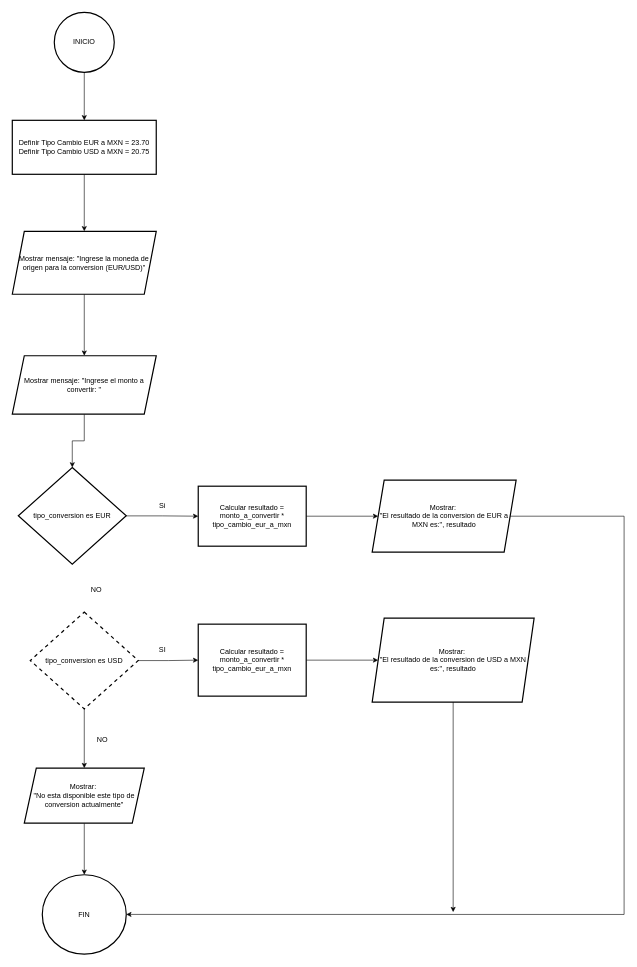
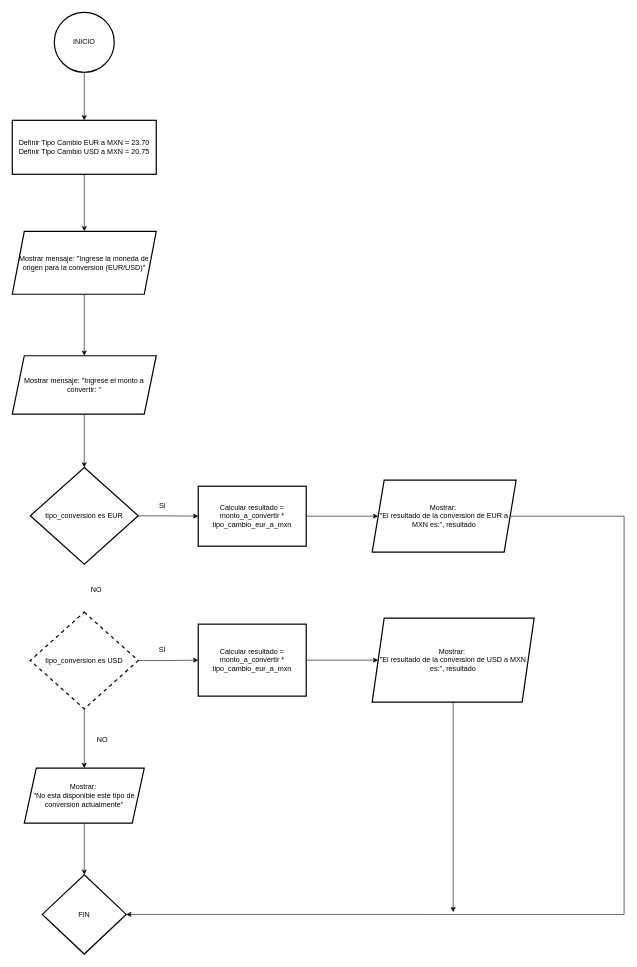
  <mxCell id="0" />
  <mxCell id="1" parent="0" />
  <mxCell id="2" value="" style="edgeStyle=orthogonalEdgeStyle;rounded=0;orthogonalLoop=1;jettySize=auto;html=1;" edge="1" parent="1" source="3" target="5"><mxGeometry relative="1" as="geometry" /></mxCell>
  <mxCell id="3" value="INICIO" style="strokeWidth=2;html=1;shape=mxgraph.flowchart.start_2;whiteSpace=wrap;" vertex="1" parent="1"><mxGeometry x="90" y="20" width="100" height="100" as="geometry" /></mxCell>
  <mxCell id="4" value="" style="edgeStyle=orthogonalEdgeStyle;rounded=0;orthogonalLoop=1;jettySize=auto;html=1;" edge="1" parent="1" source="5" target="7"><mxGeometry relative="1" as="geometry" /></mxCell>
  <mxCell id="5" value="Definir Tipo Cambio EUR a MXN = 23.70&lt;br&gt;Definir Tipo Cambio USD a MXN&amp;nbsp;= 20.75" style="whiteSpace=wrap;html=1;strokeWidth=2;" vertex="1" parent="1"><mxGeometry x="20" y="200" width="240" height="90" as="geometry" /></mxCell>
  <mxCell id="6" value="" style="edgeStyle=orthogonalEdgeStyle;rounded=0;orthogonalLoop=1;jettySize=auto;html=1;" edge="1" parent="1" source="7" target="9"><mxGeometry relative="1" as="geometry" /></mxCell>
  <mxCell id="7" value="Mostrar mensaje: &quot;Ingrese la moneda de origen para la conversion (EUR/USD)&quot;" style="shape=parallelogram;perimeter=parallelogramPerimeter;whiteSpace=wrap;html=1;fixedSize=1;strokeWidth=2;" vertex="1" parent="1"><mxGeometry x="20" y="385" width="240" height="105" as="geometry" /></mxCell>
  <mxCell id="8" value="" style="edgeStyle=orthogonalEdgeStyle;rounded=0;orthogonalLoop=1;jettySize=auto;html=1;" edge="1" parent="1" source="9" target="11"><mxGeometry relative="1" as="geometry" /></mxCell>
  <mxCell id="9" value="Mostrar mensaje: &quot;Ingrese el monto a convertir: &quot;" style="shape=parallelogram;perimeter=parallelogramPerimeter;whiteSpace=wrap;html=1;fixedSize=1;strokeWidth=2;" vertex="1" parent="1"><mxGeometry x="20" y="592.5" width="240" height="97.5" as="geometry" /></mxCell>
  <mxCell id="10" value="" style="edgeStyle=orthogonalEdgeStyle;rounded=0;orthogonalLoop=1;jettySize=auto;html=1;" edge="1" parent="1" source="11" target="13"><mxGeometry relative="1" as="geometry" /></mxCell>
- <mxCell id="11" value="tipo_conversion es EUR" style="rhombus;whiteSpace=wrap;html=1;strokeWidth=2;" vertex="1" parent="1"><mxGeometry x="30" y="778.75" width="180" height="161.25" as="geometry" /></mxCell>
+ <mxCell id="11" value="tipo_conversion es EUR" style="rhombus;whiteSpace=wrap;html=1;strokeWidth=2;" vertex="1" parent="1"><mxGeometry x="50" y="778.75" width="180" height="161.25" as="geometry" /></mxCell>
  <mxCell id="12" value="" style="edgeStyle=orthogonalEdgeStyle;rounded=0;orthogonalLoop=1;jettySize=auto;html=1;" edge="1" parent="1" source="13" target="14"><mxGeometry relative="1" as="geometry" /></mxCell>
  <mxCell id="13" value="Calcular resultado = monto_a_convertir * tipo_cambio_eur_a_mxn" style="whiteSpace=wrap;html=1;strokeWidth=2;" vertex="1" parent="1"><mxGeometry x="330" y="810" width="180" height="100.01" as="geometry" /></mxCell>
  <mxCell id="14" value="Mostrar:&amp;nbsp;&lt;div&gt;&quot;El resultado de la conversion de EUR a MXN es:&quot;, resultado&lt;/div&gt;" style="shape=parallelogram;perimeter=parallelogramPerimeter;whiteSpace=wrap;html=1;fixedSize=1;strokeWidth=2;" vertex="1" parent="1"><mxGeometry x="620" y="800" width="240" height="120" as="geometry" /></mxCell>
  <mxCell id="15" value="Si" style="text;html=1;align=center;verticalAlign=middle;resizable=0;points=[];autosize=1;strokeColor=none;fillColor=none;" vertex="1" parent="1"><mxGeometry x="255" y="828" width="30" height="30" as="geometry" /></mxCell>
  <mxCell id="16" value="" style="edgeStyle=orthogonalEdgeStyle;rounded=0;orthogonalLoop=1;jettySize=auto;html=1;" edge="1" parent="1" source="18" target="20"><mxGeometry relative="1" as="geometry" /></mxCell>
  <mxCell id="17" value="" style="edgeStyle=orthogonalEdgeStyle;rounded=0;orthogonalLoop=1;jettySize=auto;html=1;" edge="1" parent="1" source="18" target="23"><mxGeometry relative="1" as="geometry" /></mxCell>
  <mxCell id="18" value="tipo_conversion es USD" style="rhombus;whiteSpace=wrap;html=1;strokeWidth=2;dashed=1;" vertex="1" parent="1"><mxGeometry x="50" y="1020" width="180" height="161.25" as="geometry" /></mxCell>
  <mxCell id="19" value="" style="edgeStyle=orthogonalEdgeStyle;rounded=0;orthogonalLoop=1;jettySize=auto;html=1;" edge="1" parent="1" source="20" target="21"><mxGeometry relative="1" as="geometry" /></mxCell>
  <mxCell id="20" value="Calcular resultado = monto_a_convertir * tipo_cambio_eur_a_mxn" style="whiteSpace=wrap;html=1;strokeWidth=2;" vertex="1" parent="1"><mxGeometry x="330" y="1040" width="180" height="120.01" as="geometry" /></mxCell>
  <mxCell id="21" value="Mostrar:&amp;nbsp;&lt;div&gt;&quot;El resultado de la conversion de USD a MXN es:&quot;, resultado&lt;/div&gt;" style="shape=parallelogram;perimeter=parallelogramPerimeter;whiteSpace=wrap;html=1;fixedSize=1;strokeWidth=2;" vertex="1" parent="1"><mxGeometry x="620" y="1030" width="270" height="140" as="geometry" /></mxCell>
  <mxCell id="22" value="" style="edgeStyle=orthogonalEdgeStyle;rounded=0;orthogonalLoop=1;jettySize=auto;html=1;" edge="1" parent="1" source="23" target="24"><mxGeometry relative="1" as="geometry" /></mxCell>
  <mxCell id="23" value="Mostrar:&amp;nbsp;&lt;div&gt;&quot;No esta disponible este tipo de conversion actualmente&quot;&lt;/div&gt;" style="shape=parallelogram;perimeter=parallelogramPerimeter;whiteSpace=wrap;html=1;fixedSize=1;strokeWidth=2;" vertex="1" parent="1"><mxGeometry x="40" y="1280" width="200" height="91.88" as="geometry" /></mxCell>
- <mxCell id="24" value="FIN" style="ellipse;whiteSpace=wrap;html=1;strokeWidth=2;" vertex="1" parent="1"><mxGeometry x="70" y="1457.82" width="140" height="132.18" as="geometry" /></mxCell>
+ <mxCell id="24" value="FIN" style="rhombus;whiteSpace=wrap;html=1;strokeWidth=2;" vertex="1" parent="1"><mxGeometry x="70" y="1457.82" width="140" height="132.18" as="geometry" /></mxCell>
  <mxCell id="25" value="" style="endArrow=classic;html=1;rounded=0;exitX=1;exitY=0.5;exitDx=0;exitDy=0;entryX=1;entryY=0.5;entryDx=0;entryDy=0;" edge="1" parent="1" source="14" target="24"><mxGeometry width="50" height="50" relative="1" as="geometry"><mxPoint x="430" y="970" as="sourcePoint" /><mxPoint x="490" y="1010" as="targetPoint" /><Array as="points"><mxPoint x="1040" y="860" /><mxPoint x="1040" y="1524" /></Array></mxGeometry></mxCell>
  <mxCell id="26" value="" style="endArrow=classic;html=1;rounded=0;exitX=0.5;exitY=1;exitDx=0;exitDy=0;" edge="1" parent="1" source="21"><mxGeometry width="50" height="50" relative="1" as="geometry"><mxPoint x="440" y="1060" as="sourcePoint" /><mxPoint x="755" y="1520" as="targetPoint" /></mxGeometry></mxCell>
  <mxCell id="27" value="NO" style="text;html=1;align=center;verticalAlign=middle;resizable=0;points=[];autosize=1;strokeColor=none;fillColor=none;" vertex="1" parent="1"><mxGeometry x="140" y="968" width="40" height="30" as="geometry" /></mxCell>
  <mxCell id="28" value="SI" style="text;html=1;align=center;verticalAlign=middle;resizable=0;points=[];autosize=1;strokeColor=none;fillColor=none;" vertex="1" parent="1"><mxGeometry x="255" y="1068" width="30" height="30" as="geometry" /></mxCell>
  <mxCell id="29" value="NO" style="text;html=1;align=center;verticalAlign=middle;resizable=0;points=[];autosize=1;strokeColor=none;fillColor=none;" vertex="1" parent="1"><mxGeometry x="150" y="1218" width="40" height="30" as="geometry" /></mxCell>
